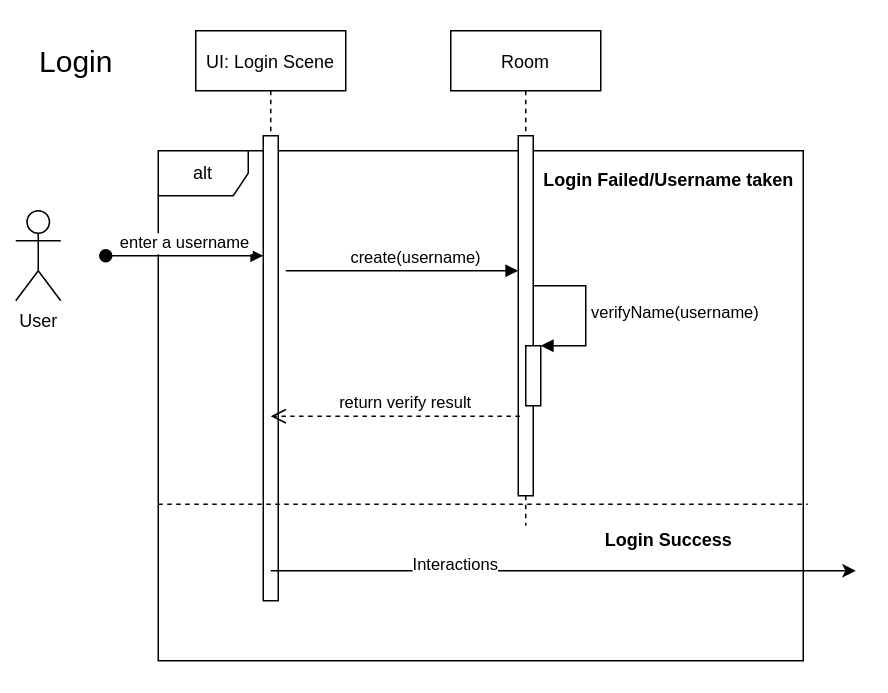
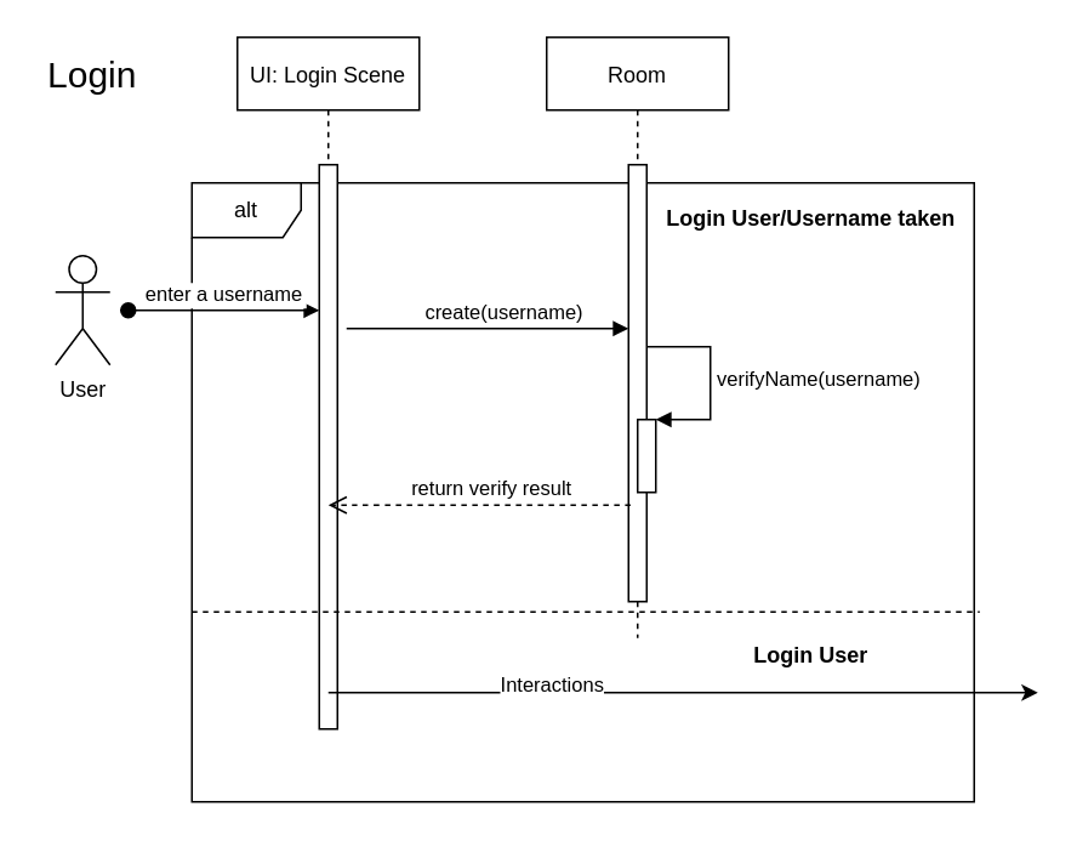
  <mxCell id="0" />
  <mxCell id="1" parent="0" />
  <mxCell id="2" value="alt" style="shape=umlFrame;whiteSpace=wrap;html=1;" vertex="1" parent="1"><mxGeometry x="105" y="100" width="430" height="340" as="geometry" /></mxCell>
  <mxCell id="3" value="UI: Login Scene" style="shape=umlLifeline;perimeter=lifelinePerimeter;container=1;collapsible=0;recursiveResize=0;rounded=0;shadow=0;strokeWidth=1;" parent="1" vertex="1"><mxGeometry x="130" y="20" width="100" height="380" as="geometry" /></mxCell>
  <mxCell id="4" value="" style="points=[];perimeter=orthogonalPerimeter;rounded=0;shadow=0;strokeWidth=1;" parent="3" vertex="1"><mxGeometry x="45" y="70" width="10" height="310" as="geometry" /></mxCell>
  <mxCell id="5" value="enter a username" style="verticalAlign=bottom;startArrow=oval;endArrow=block;startSize=8;shadow=0;strokeWidth=1;" parent="3" target="4" edge="1"><mxGeometry relative="1" as="geometry"><mxPoint x="-60" y="150" as="sourcePoint" /><Array as="points"><mxPoint x="10" y="150" /></Array></mxGeometry></mxCell>
  <mxCell id="6" value="Room" style="shape=umlLifeline;perimeter=lifelinePerimeter;container=1;collapsible=0;recursiveResize=0;rounded=0;shadow=0;strokeWidth=1;" parent="1" vertex="1"><mxGeometry x="300" y="20" width="100" height="330" as="geometry" /></mxCell>
  <mxCell id="7" value="" style="points=[];perimeter=orthogonalPerimeter;rounded=0;shadow=0;strokeWidth=1;" parent="6" vertex="1"><mxGeometry x="45" y="70" width="10" height="240" as="geometry" /></mxCell>
  <mxCell id="8" value="" style="html=1;points=[];perimeter=orthogonalPerimeter;" vertex="1" parent="6"><mxGeometry x="50" y="210" width="10" height="40" as="geometry" /></mxCell>
  <mxCell id="9" value="verifyName(username)" style="edgeStyle=orthogonalEdgeStyle;html=1;align=left;spacingLeft=2;endArrow=block;rounded=0;entryX=1;entryY=0;" edge="1" target="8" parent="6"><mxGeometry relative="1" as="geometry"><mxPoint x="55" y="170" as="sourcePoint" /><Array as="points"><mxPoint x="90" y="170" /><mxPoint x="90" y="210" /></Array></mxGeometry></mxCell>
  <mxCell id="10" value="return verify result" style="verticalAlign=bottom;endArrow=open;dashed=1;endSize=8;shadow=0;strokeWidth=1;exitX=0.11;exitY=0.779;exitDx=0;exitDy=0;exitPerimeter=0;" parent="1" source="7" edge="1"><mxGeometry x="-0.084" relative="1" as="geometry"><mxPoint x="180" y="277" as="targetPoint" /><Array as="points"><mxPoint x="300" y="277" /><mxPoint x="270" y="277" /><mxPoint x="200" y="277" /></Array><mxPoint as="offset" /></mxGeometry></mxCell>
  <mxCell id="11" value="create(username)" style="verticalAlign=bottom;endArrow=block;shadow=0;strokeWidth=1;" parent="1" target="7" edge="1"><mxGeometry x="0.117" relative="1" as="geometry"><mxPoint x="190" y="180" as="sourcePoint" /><Array as="points"><mxPoint x="230" y="180" /></Array><mxPoint as="offset" /></mxGeometry></mxCell>
- <mxCell id="12" value="User" style="shape=umlActor;verticalLabelPosition=bottom;verticalAlign=top;html=1;outlineConnect=0;" vertex="1" parent="1"><mxGeometry x="10" y="140" width="30" height="60" as="geometry" /></mxCell>
+ <mxCell id="12" value="User" style="shape=umlActor;verticalLabelPosition=bottom;verticalAlign=top;html=1;outlineConnect=0;" vertex="1" parent="1"><mxGeometry x="30" y="140" width="30" height="60" as="geometry" /></mxCell>
  <mxCell id="13" value="&lt;font style=&quot;font-size: 20px&quot;&gt;Login&lt;/font&gt;" style="text;html=1;align=center;verticalAlign=middle;resizable=0;points=[];autosize=1;" vertex="1" parent="1"><mxGeometry x="20" y="30" width="60" height="20" as="geometry" /></mxCell>
- <mxCell id="14" value="&lt;b&gt;Login Failed/Username taken&lt;/b&gt;" style="text;html=1;align=center;verticalAlign=middle;resizable=0;points=[];autosize=1;" vertex="1" parent="1"><mxGeometry x="355" y="110" width="180" height="20" as="geometry" /></mxCell>
+ <mxCell id="14" value="&lt;b&gt;Login User/Username taken&lt;/b&gt;" style="text;html=1;align=center;verticalAlign=middle;resizable=0;points=[];autosize=1;" vertex="1" parent="1"><mxGeometry x="355" y="110" width="180" height="20" as="geometry" /></mxCell>
  <mxCell id="15" value="" style="endArrow=none;dashed=1;html=1;entryX=1.007;entryY=0.693;entryDx=0;entryDy=0;entryPerimeter=0;exitX=0;exitY=0.693;exitDx=0;exitDy=0;exitPerimeter=0;" edge="1" parent="1" source="2" target="2"><mxGeometry width="50" height="50" relative="1" as="geometry"><mxPoint x="280" y="180" as="sourcePoint" /><mxPoint x="330" y="130" as="targetPoint" /></mxGeometry></mxCell>
- <mxCell id="16" value="&lt;b&gt;Login Success&lt;br&gt;&lt;/b&gt;" style="text;html=1;align=center;verticalAlign=middle;resizable=0;points=[];autosize=1;" vertex="1" parent="1"><mxGeometry x="395" y="350" width="100" height="20" as="geometry" /></mxCell>
+ <mxCell id="16" value="&lt;b&gt;Login User&lt;br&gt;&lt;/b&gt;" style="text;html=1;align=center;verticalAlign=middle;resizable=0;points=[];autosize=1;" vertex="1" parent="1"><mxGeometry x="395" y="350" width="100" height="20" as="geometry" /></mxCell>
  <mxCell id="17" value="" style="endArrow=classic;html=1;" edge="1" parent="1"><mxGeometry width="50" height="50" relative="1" as="geometry"><mxPoint x="180" y="380" as="sourcePoint" /><mxPoint x="570" y="380" as="targetPoint" /></mxGeometry></mxCell>
  <mxCell id="18" value="Interactions" style="edgeLabel;html=1;align=center;verticalAlign=middle;resizable=0;points=[];" vertex="1" connectable="0" parent="17"><mxGeometry x="-0.372" y="5" relative="1" as="geometry"><mxPoint as="offset" /></mxGeometry></mxCell>
